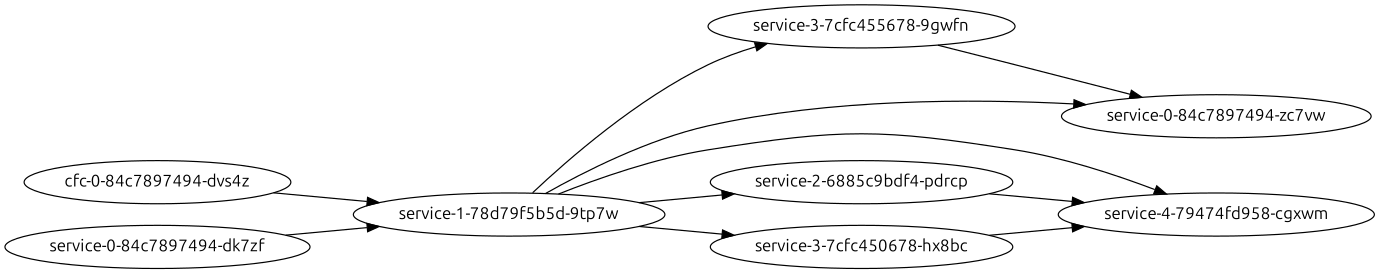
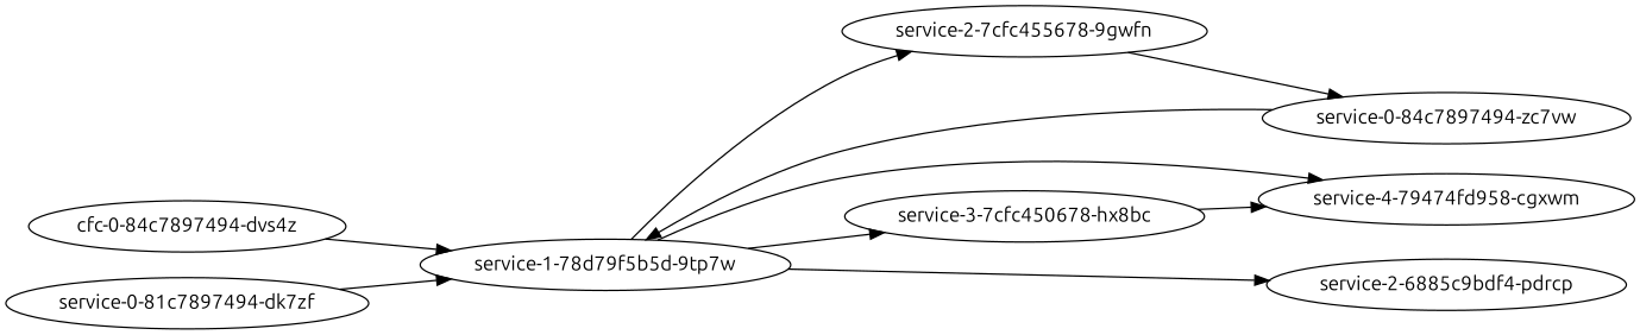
  strict digraph {
    fontname=Ubuntu
    rankdir=LR
    node [cpu_usage=49.29 fontname=Ubuntu mem_usage=21.14 num_rejected=0 queue_size=0 queue_use=0 weight=0]
    edge [fontname=Ubuntu weight=0]
    n1 [label="service-1-78d79f5b5d-9tp7w" num_rejected=5435 queue_size=9]
-   "service-3-7cfc455678-9gwfn"
+   "service-3-7cfc455678-9gwfn" [label="service-2-7cfc455678-9gwfn"]
    "service-4-79474fd958-cgxwm" [cpu_usage=49.35 num_rejected=1032]
    "service-2-6885c9bdf4-pdrcp" [num_rejected=27]
    n5 [label="service-3-7cfc450678-hx8bc"]
    "service-0-84c7897494-zc7vw" [cpu_usage=49.32 num_rejected=19 queue_size=7]
    n7 [label="cfc-0-84c7897494-dvs4z" num_rejected=8 queue_size=7]
-   "service-0-84c7897494-dk7zf" [num_rejected=270 queue_size=7]
+   "service-0-84c7897494-dk7zf" [num_rejected=270 queue_size=7 label="service-0-81c7897494-dk7zf"]
    n1 -> "service-3-7cfc455678-9gwfn"
    n1 -> "service-4-79474fd958-cgxwm"
    n1 -> "service-2-6885c9bdf4-pdrcp"
    n1 -> n5
    "service-3-7cfc455678-9gwfn" -> "service-0-84c7897494-zc7vw"
-   "service-2-6885c9bdf4-pdrcp" -> "service-4-79474fd958-cgxwm"
    n5 -> "service-4-79474fd958-cgxwm"
-   n1 -> "service-0-84c7897494-zc7vw"
+   "service-0-84c7897494-zc7vw" -> n1
    n7 -> n1
    "service-0-84c7897494-dk7zf" -> n1
  }
